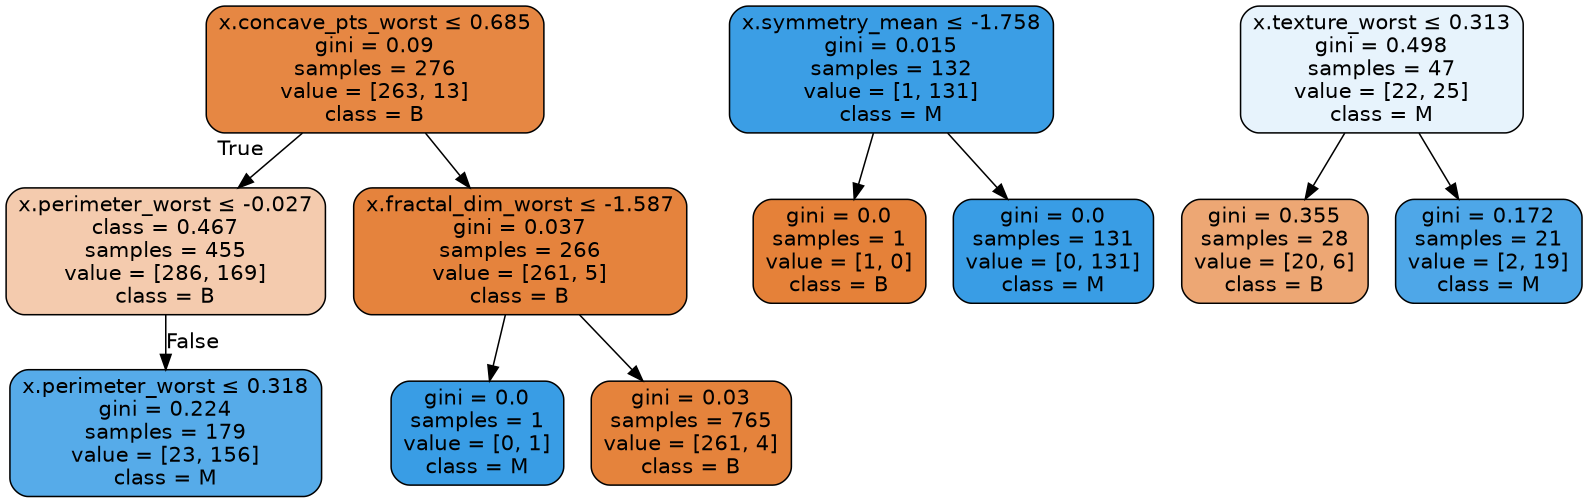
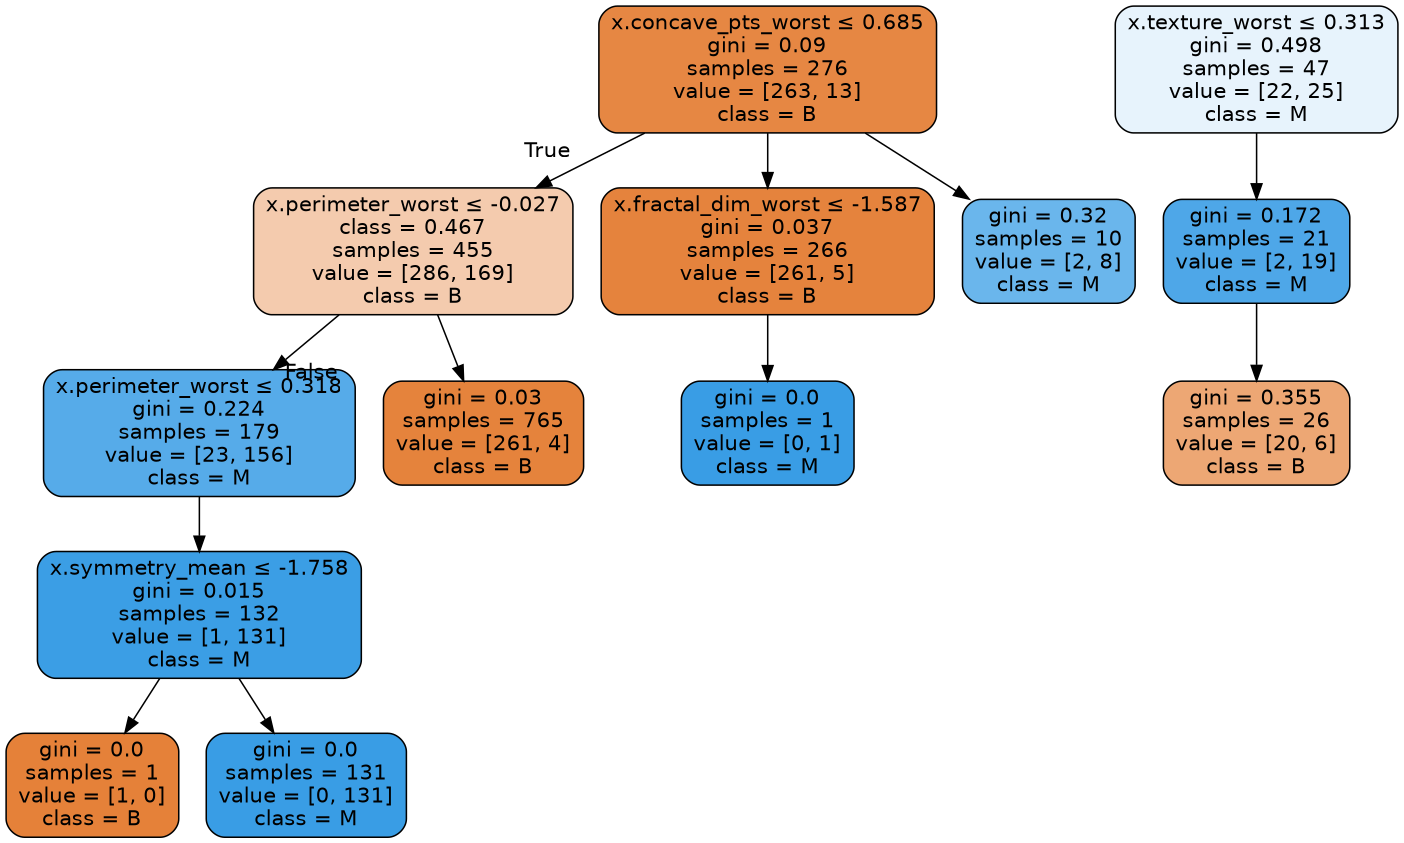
  digraph {
    node [color=black fillcolor="#399de5" fontname=helvetica shape=box style="filled, rounded"]
    edge [fontname=helvetica]
    n1 [fillcolor="#f4cbae" label=<x.perimeter_worst &le; -0.027<br/>class = 0.467<br/>samples = 455<br/>value = [286, 169]<br/>class = B>]
    n2 [fillcolor="#56abe9" label=<x.perimeter_worst &le; 0.318<br/>gini = 0.224<br/>samples = 179<br/>value = [23, 156]<br/>class = M>]
    n3 [fillcolor="#e68743" label=<x.concave_pts_worst &le; 0.685<br/>gini = 0.09<br/>samples = 276<br/>value = [263, 13]<br/>class = B>]
    n4 [fillcolor="#e5833d" label=<x.fractal_dim_worst &le; -1.587<br/>gini = 0.037<br/>samples = 266<br/>value = [261, 5]<br/>class = B>]
+   n5 [fillcolor="#6ab6ec" label=<gini = 0.32<br/>samples = 10<br/>value = [2, 8]<br/>class = M>]
    n6 [fillcolor="#3b9ee5" label=<x.symmetry_mean &le; -1.758<br/>gini = 0.015<br/>samples = 132<br/>value = [1, 131]<br/>class = M>]
    n7 [label=<gini = 0.0<br/>samples = 1<br/>value = [0, 1]<br/>class = M>]
    n8 [fillcolor="#e5833c" label=<gini = 0.03<br/>samples = 765<br/>value = [261, 4]<br/>class = B>]
    n9 [fillcolor="#e7f3fc" label=<x.texture_worst &le; 0.313<br/>gini = 0.498<br/>samples = 47<br/>value = [22, 25]<br/>class = M>]
-   n10 [fillcolor="#eda774" label=<gini = 0.355<br/>samples = 28<br/>value = [20, 6]<br/>class = B>]
+   n10 [fillcolor="#eda774" label=<gini = 0.355<br/>samples = 26<br/>value = [20, 6]<br/>class = B>]
    n11 [fillcolor="#4ea7e8" label=<gini = 0.172<br/>samples = 21<br/>value = [2, 19]<br/>class = M>]
    n12 [fillcolor="#e58139" label=<gini = 0.0<br/>samples = 1<br/>value = [1, 0]<br/>class = B>]
    n13 [label=<gini = 0.0<br/>samples = 131<br/>value = [0, 131]<br/>class = M>]
    n1 -> n2 [headlabel=False labelangle=-45 labeldistance=2.5]
+   n2 -> n6
    n3 -> n1 [headlabel=True labelangle=45 labeldistance=2.5]
    n3 -> n4
+   n3 -> n5
    n4 -> n7
-   n4 -> n8
+   n1 -> n8
    n6 -> n12
    n6 -> n13
-   n9 -> n10
+   n11 -> n10
    n9 -> n11
  }
